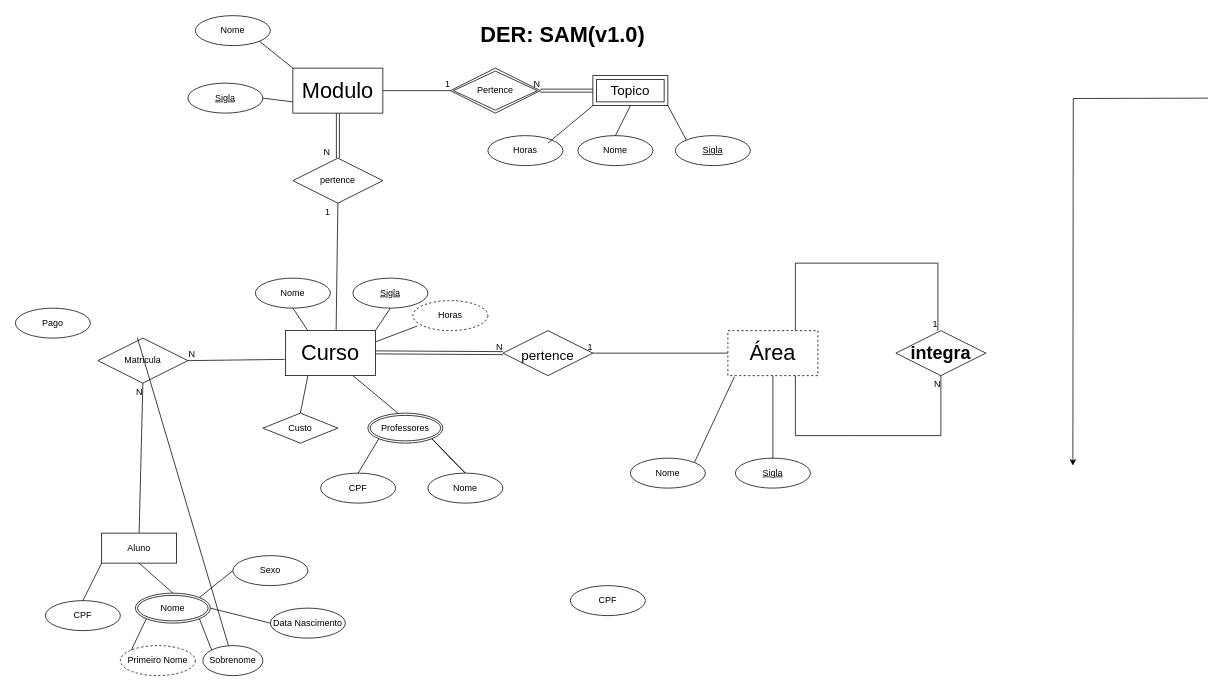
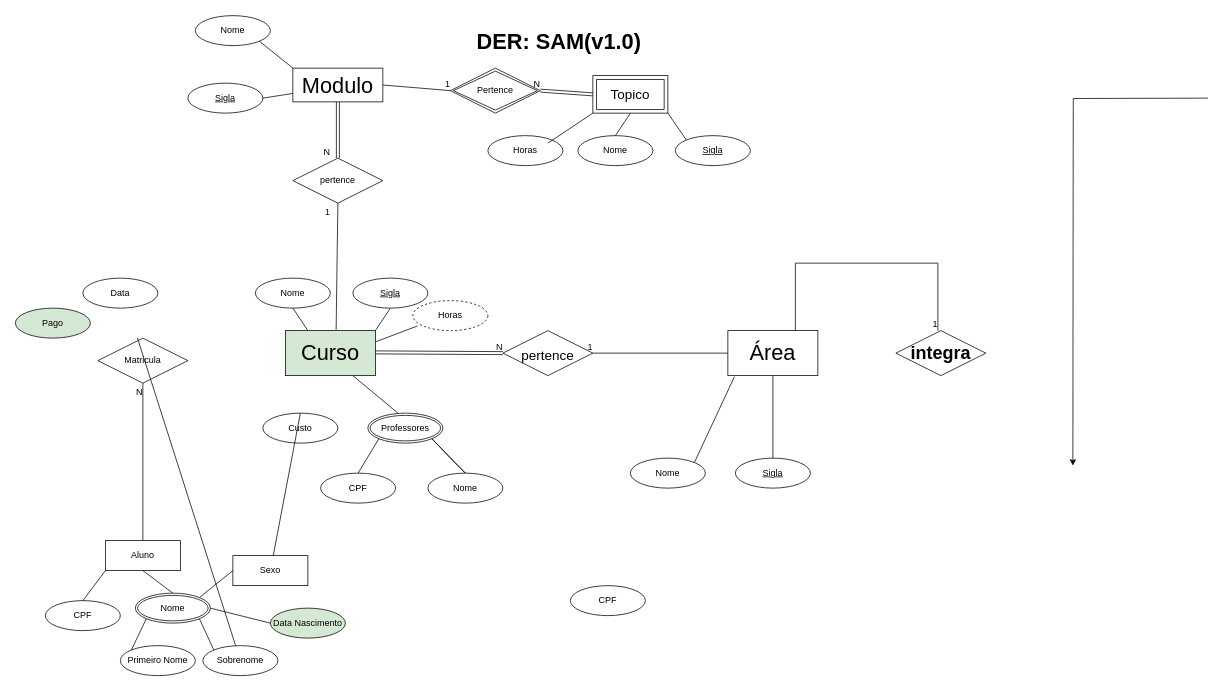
  <mxCell id="0" />
  <mxCell id="1" parent="0" />
- <mxCell id="2" value="DER: SAM(v1.0)&lt;br style=&quot;font-size: 29px;&quot;&gt;" style="text;html=1;strokeColor=none;fillColor=none;align=center;verticalAlign=middle;whiteSpace=wrap;rounded=0;fontSize=29;fontStyle=1" parent="1" vertex="1"><mxGeometry x="575" y="10" width="350" height="70" as="geometry" /></mxCell>
+ <mxCell id="2" value="DER: SAM(v1.0)&lt;br style=&quot;font-size: 29px;&quot;&gt;" style="text;html=1;strokeColor=none;fillColor=none;align=center;verticalAlign=middle;whiteSpace=wrap;rounded=0;fontSize=29;fontStyle=1" parent="1" vertex="1"><mxGeometry x="570" y="20" width="350" height="70" as="geometry" /></mxCell>
  <mxCell id="3" style="edgeStyle=orthogonalEdgeStyle;rounded=0;orthogonalLoop=1;jettySize=auto;html=1;exitX=1;exitY=0.5;exitDx=0;exitDy=0;fontSize=29;" parent="1" edge="1"><mxGeometry relative="1" as="geometry"><mxPoint x="1430" y="620" as="targetPoint" /><mxPoint x="1610" y="130" as="sourcePoint" /></mxGeometry></mxCell>
- <mxCell id="4" value="Curso" style="rounded=0;whiteSpace=wrap;html=1;fontSize=29;" parent="1" vertex="1"><mxGeometry x="380" y="440" width="120" height="60" as="geometry" /></mxCell>
- <mxCell id="5" value="Área" style="rounded=0;whiteSpace=wrap;html=1;fontSize=29;dashed=1;" parent="1" vertex="1"><mxGeometry x="970" y="440" width="120" height="60" as="geometry" /></mxCell>
+ <mxCell id="4" value="Curso" style="rounded=0;whiteSpace=wrap;html=1;fontSize=29;fillColor=#d5e8d4;" parent="1" vertex="1"><mxGeometry x="380" y="440" width="120" height="60" as="geometry" /></mxCell>
+ <mxCell id="5" value="Área" style="rounded=0;whiteSpace=wrap;html=1;fontSize=29;" parent="1" vertex="1"><mxGeometry x="970" y="440" width="120" height="60" as="geometry" /></mxCell>
  <mxCell id="6" value="" style="shape=link;html=1;rounded=0;fontSize=29;entryX=0;entryY=0.5;entryDx=0;entryDy=0;" parent="1" target="10" edge="1"><mxGeometry relative="1" as="geometry"><mxPoint x="500" y="469" as="sourcePoint" /><mxPoint x="660" y="469" as="targetPoint" /></mxGeometry></mxCell>
  <mxCell id="7" value="N" style="resizable=0;html=1;align=right;verticalAlign=bottom;" parent="6" connectable="0" vertex="1"><mxGeometry x="1" relative="1" as="geometry" /></mxCell>
  <mxCell id="8" value="" style="endArrow=none;html=1;rounded=0;fontSize=29;entryX=1;entryY=0.5;entryDx=0;entryDy=0;exitX=0;exitY=0.5;exitDx=0;exitDy=0;" parent="1" source="5" target="10" edge="1"><mxGeometry relative="1" as="geometry"><mxPoint x="920" y="380" as="sourcePoint" /><mxPoint x="800" y="470" as="targetPoint" /></mxGeometry></mxCell>
  <mxCell id="9" value="1" style="resizable=0;html=1;align=right;verticalAlign=bottom;" parent="8" connectable="0" vertex="1"><mxGeometry x="1" relative="1" as="geometry" /></mxCell>
  <mxCell id="10" value="&lt;font style=&quot;font-size: 18px&quot;&gt;pertence&lt;/font&gt;" style="shape=rhombus;perimeter=rhombusPerimeter;whiteSpace=wrap;html=1;align=center;fontSize=29;" parent="1" vertex="1"><mxGeometry x="670" y="440" width="120" height="60" as="geometry" /></mxCell>
  <mxCell id="11" value="&lt;h1&gt;integra&lt;/h1&gt;" style="shape=rhombus;perimeter=rhombusPerimeter;whiteSpace=wrap;html=1;align=center;" parent="1" vertex="1"><mxGeometry x="1194" y="440" width="120" height="60" as="geometry" /></mxCell>
  <mxCell id="12" value="" style="endArrow=none;html=1;rounded=0;exitX=0.75;exitY=0;exitDx=0;exitDy=0;" parent="1" source="5" edge="1"><mxGeometry relative="1" as="geometry"><mxPoint x="1090" y="440" as="sourcePoint" /><mxPoint x="1250" y="440" as="targetPoint" /><Array as="points"><mxPoint x="1060" y="350" /><mxPoint x="1250" y="350" /></Array></mxGeometry></mxCell>
  <mxCell id="13" value="1" style="resizable=0;html=1;align=right;verticalAlign=bottom;" parent="12" connectable="0" vertex="1"><mxGeometry x="1" relative="1" as="geometry" /></mxCell>
- <mxCell id="14" value="" style="endArrow=none;html=1;rounded=0;entryX=0.5;entryY=1;entryDx=0;entryDy=0;exitX=0.75;exitY=1;exitDx=0;exitDy=0;" parent="1" source="5" target="11" edge="1"><mxGeometry relative="1" as="geometry"><mxPoint x="900" y="400" as="sourcePoint" /><mxPoint x="1060" y="400" as="targetPoint" /><Array as="points"><mxPoint x="1060" y="580" /><mxPoint x="1140" y="580" /><mxPoint x="1254" y="580" /></Array></mxGeometry></mxCell>
- <mxCell id="15" value="N" style="resizable=0;html=1;align=right;verticalAlign=bottom;" parent="14" connectable="0" vertex="1"><mxGeometry x="1" relative="1" as="geometry"><mxPoint y="20" as="offset" /></mxGeometry></mxCell>
  <mxCell id="16" value="Nome" style="ellipse;whiteSpace=wrap;html=1;align=center;" parent="1" vertex="1"><mxGeometry y="610" width="100" height="40" as="geometry" x="840" /></mxCell>
  <mxCell id="17" value="Sigla" style="ellipse;whiteSpace=wrap;html=1;align=center;fontStyle=4;" parent="1" vertex="1"><mxGeometry x="980" y="610" width="100" height="40" as="geometry" /></mxCell>
  <mxCell id="18" value="" style="endArrow=none;html=1;rounded=0;entryX=0.073;entryY=1.023;entryDx=0;entryDy=0;entryPerimeter=0;exitX=1;exitY=0;exitDx=0;exitDy=0;" parent="1" source="16" target="5" edge="1"><mxGeometry relative="1" as="geometry"><mxPoint x="740" y="410" as="sourcePoint" /><mxPoint x="900" y="410" as="targetPoint" /></mxGeometry></mxCell>
  <mxCell id="19" value="" style="endArrow=none;html=1;rounded=0;entryX=0.5;entryY=1;entryDx=0;entryDy=0;exitX=0.5;exitY=0;exitDx=0;exitDy=0;" parent="1" source="17" target="5" edge="1"><mxGeometry relative="1" as="geometry"><mxPoint x="740" y="410" as="sourcePoint" /><mxPoint x="900" y="410" as="targetPoint" /></mxGeometry></mxCell>
  <mxCell id="20" value="Sigla" style="ellipse;whiteSpace=wrap;html=1;align=center;fontStyle=4;" parent="1" vertex="1"><mxGeometry x="470" y="370" width="100" height="40" as="geometry" /></mxCell>
  <mxCell id="21" value="Nome" style="ellipse;whiteSpace=wrap;html=1;align=center;" parent="1" vertex="1"><mxGeometry x="340" y="370" width="100" height="40" as="geometry" /></mxCell>
  <mxCell id="22" value="" style="endArrow=none;html=1;rounded=0;exitX=0.25;exitY=0;exitDx=0;exitDy=0;entryX=0.5;entryY=1;entryDx=0;entryDy=0;" parent="1" source="4" target="21" edge="1"><mxGeometry relative="1" as="geometry"><mxPoint x="740" y="410" as="sourcePoint" /><mxPoint x="900" y="410" as="targetPoint" /></mxGeometry></mxCell>
  <mxCell id="23" value="" style="endArrow=none;html=1;rounded=0;exitX=1;exitY=0;exitDx=0;exitDy=0;entryX=0.5;entryY=1;entryDx=0;entryDy=0;" parent="1" source="4" target="20" edge="1"><mxGeometry relative="1" as="geometry"><mxPoint x="740" y="410" as="sourcePoint" /><mxPoint x="900" y="410" as="targetPoint" /></mxGeometry></mxCell>
- <mxCell id="24" value="Custo" style="rhombus;whiteSpace=wrap;html=1;align=center;" parent="1" vertex="1"><mxGeometry x="350" y="550" width="100" height="40" as="geometry" /></mxCell>
+ <mxCell id="24" value="Custo" style="ellipse;whiteSpace=wrap;html=1;align=center;" parent="1" vertex="1"><mxGeometry x="350" y="550" width="100" height="40" as="geometry" /></mxCell>
  <mxCell id="25" value="" style="endArrow=none;html=1;rounded=0;exitX=0.5;exitY=0;exitDx=0;exitDy=0;entryX=0.75;entryY=1;entryDx=0;entryDy=0;" parent="1" target="4" edge="1"><mxGeometry relative="1" as="geometry"><mxPoint x="530" y="550" as="sourcePoint" /><mxPoint x="800" y="420" as="targetPoint" /></mxGeometry></mxCell>
- <mxCell id="26" value="" style="endArrow=none;html=1;rounded=0;entryX=0.25;entryY=1;entryDx=0;entryDy=0;exitX=0.5;exitY=0;exitDx=0;exitDy=0;" parent="1" source="24" target="4" edge="1"><mxGeometry relative="1" as="geometry"><mxPoint x="347" y="710" as="sourcePoint" /><mxPoint x="507" y="710" as="targetPoint" /></mxGeometry></mxCell>
+ <mxCell id="26" value="" style="endArrow=none;html=1;rounded=0;exitX=0.5;exitY=0;exitDx=0;exitDy=0;" parent="1" source="24" target="43" edge="1"><mxGeometry relative="1" as="geometry"><mxPoint x="347" y="710" as="sourcePoint" /><mxPoint x="507" y="710" as="targetPoint" /></mxGeometry></mxCell>
  <mxCell id="27" value="Professores" style="ellipse;shape=doubleEllipse;margin=3;whiteSpace=wrap;html=1;align=center;" parent="1" vertex="1"><mxGeometry x="490" y="550" width="100" height="40" as="geometry" /></mxCell>
  <mxCell id="28" value="Nome" style="ellipse;whiteSpace=wrap;html=1;align=center;" parent="1" vertex="1"><mxGeometry x="570" y="630" width="100" height="40" as="geometry" /></mxCell>
  <mxCell id="29" value="CPF" style="ellipse;whiteSpace=wrap;html=1;align=center;" parent="1" vertex="1"><mxGeometry x="427" y="630" width="100" height="40" as="geometry" /></mxCell>
  <mxCell id="30" value="" style="endArrow=none;html=1;rounded=0;exitX=0.5;exitY=0;exitDx=0;exitDy=0;entryX=1;entryY=1;entryDx=0;entryDy=0;" parent="1" source="28" target="27" edge="1"><mxGeometry relative="1" as="geometry"><mxPoint x="640" y="420" as="sourcePoint" /><mxPoint x="800" y="420" as="targetPoint" /></mxGeometry></mxCell>
  <mxCell id="31" value="" style="endArrow=none;html=1;rounded=0;exitX=0.5;exitY=0;exitDx=0;exitDy=0;entryX=1;entryY=1;entryDx=0;entryDy=0;" parent="1" source="28" target="27" edge="1"><mxGeometry relative="1" as="geometry"><mxPoint x="620" y="630" as="sourcePoint" /><mxPoint x="575.146" y="584.226" as="targetPoint" /><Array as="points"><mxPoint x="600" y="610" /></Array></mxGeometry></mxCell>
  <mxCell id="32" value="" style="endArrow=none;html=1;rounded=0;exitX=0.5;exitY=0;exitDx=0;exitDy=0;entryX=0;entryY=1;entryDx=0;entryDy=0;" parent="1" source="29" target="27" edge="1"><mxGeometry relative="1" as="geometry"><mxPoint x="560" y="590" as="sourcePoint" /><mxPoint x="720" y="590" as="targetPoint" /></mxGeometry></mxCell>
- <mxCell id="33" value="Aluno" style="whiteSpace=wrap;html=1;align=center;" parent="1" vertex="1"><mxGeometry x="135" y="710" width="100" height="40" as="geometry" /></mxCell>
+ <mxCell id="33" value="Aluno" style="whiteSpace=wrap;html=1;align=center;" parent="1" vertex="1"><mxGeometry x="140" y="720" width="100" height="40" as="geometry" /></mxCell>
  <mxCell id="34" value="CPF" style="ellipse;whiteSpace=wrap;html=1;align=center;" parent="1" vertex="1"><mxGeometry x="760" y="780" width="100" height="40" as="geometry" /></mxCell>
  <mxCell id="35" value="Nome" style="ellipse;shape=doubleEllipse;margin=3;whiteSpace=wrap;html=1;align=center;" parent="1" vertex="1"><mxGeometry x="180" y="790" width="100" height="40" as="geometry" /></mxCell>
- <mxCell id="36" value="Primeiro Nome" style="ellipse;whiteSpace=wrap;html=1;align=center;dashed=1;" parent="1" vertex="1"><mxGeometry x="160" y="860" width="100" height="40" as="geometry" /></mxCell>
- <mxCell id="37" value="Sobrenome" style="ellipse;whiteSpace=wrap;html=1;align=center;" parent="1" vertex="1"><mxGeometry x="270" y="860" width="80" height="40" as="geometry" /></mxCell>
+ <mxCell id="36" value="Primeiro Nome" style="ellipse;whiteSpace=wrap;html=1;align=center;" parent="1" vertex="1"><mxGeometry x="160" y="860" width="100" height="40" as="geometry" /></mxCell>
+ <mxCell id="37" value="Sobrenome" style="ellipse;whiteSpace=wrap;html=1;align=center;" parent="1" vertex="1"><mxGeometry x="270" y="860" width="100" height="40" as="geometry" /></mxCell>
  <mxCell id="38" value="" style="endArrow=none;html=1;rounded=0;exitX=0;exitY=0;exitDx=0;exitDy=0;entryX=0;entryY=1;entryDx=0;entryDy=0;" parent="1" source="36" target="35" edge="1"><mxGeometry relative="1" as="geometry"><mxPoint x="730" y="550" as="sourcePoint" /><mxPoint x="890" y="550" as="targetPoint" /></mxGeometry></mxCell>
  <mxCell id="39" value="" style="endArrow=none;html=1;rounded=0;entryX=0;entryY=0;entryDx=0;entryDy=0;exitX=1;exitY=1;exitDx=0;exitDy=0;" parent="1" source="35" target="37" edge="1"><mxGeometry relative="1" as="geometry"><mxPoint x="730" y="550" as="sourcePoint" /><mxPoint x="890" y="550" as="targetPoint" /><Array as="points" /></mxGeometry></mxCell>
  <mxCell id="40" value="" style="endArrow=none;html=1;rounded=0;exitX=0.5;exitY=0;exitDx=0;exitDy=0;entryX=0.5;entryY=1;entryDx=0;entryDy=0;" parent="1" source="35" target="33" edge="1"><mxGeometry relative="1" as="geometry"><mxPoint x="730" y="550" as="sourcePoint" /><mxPoint x="890" y="550" as="targetPoint" /></mxGeometry></mxCell>
  <mxCell id="41" value="CPF" style="ellipse;whiteSpace=wrap;html=1;align=center;" parent="1" vertex="1"><mxGeometry x="60" y="800" width="100" height="40" as="geometry" /></mxCell>
  <mxCell id="42" value="" style="endArrow=none;html=1;rounded=0;exitX=0.5;exitY=0;exitDx=0;exitDy=0;entryX=0;entryY=1;entryDx=0;entryDy=0;" parent="1" source="41" target="33" edge="1"><mxGeometry relative="1" as="geometry"><mxPoint x="330" y="650" as="sourcePoint" /><mxPoint x="490" y="650" as="targetPoint" /></mxGeometry></mxCell>
- <mxCell id="43" value="Sexo" style="ellipse;whiteSpace=wrap;html=1;align=center;" parent="1" vertex="1"><mxGeometry x="310" y="740" width="100" height="40" as="geometry" /></mxCell>
- <mxCell id="44" value="Data Nascimento" style="ellipse;whiteSpace=wrap;html=1;align=center;" parent="1" vertex="1"><mxGeometry x="360" y="810" width="100" height="40" as="geometry" /></mxCell>
+ <mxCell id="43" value="Sexo" style="whiteSpace=wrap;html=1;align=center;rounded=0;" parent="1" vertex="1"><mxGeometry x="310" y="740" width="100" height="40" as="geometry" /></mxCell>
+ <mxCell id="44" value="Data Nascimento" style="ellipse;whiteSpace=wrap;html=1;align=center;fillColor=#d5e8d4;" parent="1" vertex="1"><mxGeometry x="360" y="810" width="100" height="40" as="geometry" /></mxCell>
  <mxCell id="45" value="" style="endArrow=none;html=1;rounded=0;exitX=0;exitY=0.5;exitDx=0;exitDy=0;entryX=1;entryY=0.5;entryDx=0;entryDy=0;" parent="1" source="44" target="35" edge="1"><mxGeometry relative="1" as="geometry"><mxPoint x="330" y="650" as="sourcePoint" /><mxPoint x="490" y="650" as="targetPoint" /></mxGeometry></mxCell>
  <mxCell id="46" value="" style="endArrow=none;html=1;rounded=0;exitX=0;exitY=0.5;exitDx=0;exitDy=0;entryX=1;entryY=0;entryDx=0;entryDy=0;" parent="1" source="43" target="35" edge="1"><mxGeometry relative="1" as="geometry"><mxPoint x="330" y="650" as="sourcePoint" /><mxPoint x="490" y="650" as="targetPoint" /></mxGeometry></mxCell>
  <mxCell id="47" value="Matricula" style="shape=rhombus;perimeter=rhombusPerimeter;whiteSpace=wrap;html=1;align=center;" parent="1" vertex="1"><mxGeometry x="130" y="450" width="120" height="60" as="geometry" /></mxCell>
  <mxCell id="48" value="" style="endArrow=none;html=1;rounded=0;entryX=0.5;entryY=1;entryDx=0;entryDy=0;exitX=0.5;exitY=0;exitDx=0;exitDy=0;" parent="1" source="33" target="47" edge="1"><mxGeometry relative="1" as="geometry"><mxPoint x="330" y="650" as="sourcePoint" /><mxPoint x="490" y="650" as="targetPoint" /></mxGeometry></mxCell>
  <mxCell id="49" value="N" style="resizable=0;html=1;align=right;verticalAlign=bottom;" parent="48" connectable="0" vertex="1"><mxGeometry x="1" relative="1" as="geometry"><mxPoint y="20" as="offset" /></mxGeometry></mxCell>
- <mxCell id="50" value="" style="endArrow=none;html=1;rounded=0;exitX=-0.008;exitY=0.639;exitDx=0;exitDy=0;entryX=1;entryY=0.5;entryDx=0;entryDy=0;exitPerimeter=0;" parent="1" source="4" target="47" edge="1"><mxGeometry relative="1" as="geometry"><mxPoint x="220" y="710" as="sourcePoint" /><mxPoint x="250" y="550" as="targetPoint" /><Array as="points" /></mxGeometry></mxCell>
- <mxCell id="51" value="N" style="resizable=0;html=1;align=right;verticalAlign=bottom;" parent="50" connectable="0" vertex="1"><mxGeometry x="1" relative="1" as="geometry"><mxPoint x="10" as="offset" /></mxGeometry></mxCell>
- <mxCell id="52" value="Pago" style="ellipse;whiteSpace=wrap;html=1;align=center;" parent="1" vertex="1"><mxGeometry x="20" y="410" width="100" height="40" as="geometry" /></mxCell>
+ <mxCell id="52" value="Pago" style="ellipse;whiteSpace=wrap;html=1;align=center;fillColor=#d5e8d4;" parent="1" vertex="1"><mxGeometry x="20" y="410" width="100" height="40" as="geometry" /></mxCell>
+ <mxCell id="53" value="Data" style="ellipse;whiteSpace=wrap;html=1;align=center;" parent="1" vertex="1"><mxGeometry x="110" y="370" width="100" height="40" as="geometry" /></mxCell>
  <mxCell id="54" value="" style="endArrow=none;html=1;rounded=0;exitX=0.439;exitY=-0.006;exitDx=0;exitDy=0;exitPerimeter=0;" parent="1" source="47" target="37" edge="1"><mxGeometry relative="1" as="geometry"><mxPoint x="210" y="440" as="sourcePoint" /><mxPoint x="370" y="440" as="targetPoint" /></mxGeometry></mxCell>
  <mxCell id="55" value="" style="endArrow=none;html=1;rounded=0;exitX=0.564;exitY=-0.019;exitDx=0;exitDy=0;exitPerimeter=0;" parent="1" source="4" edge="1"><mxGeometry relative="1" as="geometry"><mxPoint x="330" y="400" as="sourcePoint" /><mxPoint x="450" y="270" as="targetPoint" /></mxGeometry></mxCell>
  <mxCell id="56" value="1" style="resizable=0;html=1;align=right;verticalAlign=bottom;" parent="55" connectable="0" vertex="1"><mxGeometry x="1" relative="1" as="geometry"><mxPoint x="-10" y="20" as="offset" /></mxGeometry></mxCell>
  <mxCell id="57" value="pertence" style="shape=rhombus;perimeter=rhombusPerimeter;whiteSpace=wrap;html=1;align=center;" parent="1" vertex="1"><mxGeometry x="390" y="210" width="120" height="60" as="geometry" /></mxCell>
- <mxCell id="58" value="Modulo" style="rounded=0;whiteSpace=wrap;html=1;fontSize=29;" parent="1" vertex="1"><mxGeometry x="390" y="90" width="120" height="60" as="geometry" /></mxCell>
+ <mxCell id="58" value="Modulo" style="rounded=0;whiteSpace=wrap;html=1;fontSize=29;" parent="1" vertex="1"><mxGeometry x="390" y="90" width="120" height="45" as="geometry" /></mxCell>
  <mxCell id="59" value="" style="shape=link;html=1;rounded=0;entryX=0.5;entryY=0;entryDx=0;entryDy=0;exitX=0.5;exitY=1;exitDx=0;exitDy=0;" parent="1" source="58" target="57" edge="1"><mxGeometry relative="1" as="geometry"><mxPoint x="480" y="140" as="sourcePoint" /><mxPoint x="530" y="270" as="targetPoint" /></mxGeometry></mxCell>
  <mxCell id="60" value="N" style="resizable=0;html=1;align=right;verticalAlign=bottom;" parent="59" connectable="0" vertex="1"><mxGeometry x="1" relative="1" as="geometry"><mxPoint x="-10" as="offset" /></mxGeometry></mxCell>
  <mxCell id="61" value="Nome" style="ellipse;whiteSpace=wrap;html=1;align=center;" parent="1" vertex="1"><mxGeometry x="260" y="20" width="100" height="40" as="geometry" /></mxCell>
  <mxCell id="62" value="Sigla" style="ellipse;whiteSpace=wrap;html=1;align=center;fontStyle=4;" parent="1" vertex="1"><mxGeometry x="250" y="110" width="100" height="40" as="geometry" /></mxCell>
  <mxCell id="63" value="" style="endArrow=none;html=1;rounded=0;entryX=0;entryY=0.75;entryDx=0;entryDy=0;exitX=1;exitY=0.5;exitDx=0;exitDy=0;" parent="1" source="62" target="58" edge="1"><mxGeometry relative="1" as="geometry"><mxPoint x="270" y="190" as="sourcePoint" /><mxPoint x="430" y="190" as="targetPoint" /></mxGeometry></mxCell>
  <mxCell id="64" value="" style="endArrow=none;html=1;rounded=0;entryX=0;entryY=0;entryDx=0;entryDy=0;exitX=1;exitY=1;exitDx=0;exitDy=0;" parent="1" source="61" target="58" edge="1"><mxGeometry relative="1" as="geometry"><mxPoint x="270" y="80" as="sourcePoint" /><mxPoint x="430" y="80" as="targetPoint" /></mxGeometry></mxCell>
  <mxCell id="65" value="Horas" style="ellipse;whiteSpace=wrap;html=1;align=center;dashed=1;" parent="1" vertex="1"><mxGeometry x="550" y="400" width="100" height="40" as="geometry" /></mxCell>
  <mxCell id="66" value="" style="endArrow=none;html=1;rounded=0;exitX=1;exitY=0.25;exitDx=0;exitDy=0;entryX=0.06;entryY=0.846;entryDx=0;entryDy=0;entryPerimeter=0;" parent="1" source="4" target="65" edge="1"><mxGeometry relative="1" as="geometry"><mxPoint x="520" y="450" as="sourcePoint" /><mxPoint x="680" y="450" as="targetPoint" /></mxGeometry></mxCell>
  <mxCell id="67" value="Pertence" style="shape=rhombus;double=1;perimeter=rhombusPerimeter;whiteSpace=wrap;html=1;align=center;" parent="1" vertex="1"><mxGeometry x="600" y="90" width="120" height="60" as="geometry" /></mxCell>
  <mxCell id="68" value="" style="endArrow=none;html=1;rounded=0;entryX=0;entryY=0.5;entryDx=0;entryDy=0;exitX=1;exitY=0.5;exitDx=0;exitDy=0;" parent="1" source="58" target="67" edge="1"><mxGeometry relative="1" as="geometry"><mxPoint x="510" y="160" as="sourcePoint" /><mxPoint x="670" y="160" as="targetPoint" /></mxGeometry></mxCell>
  <mxCell id="69" value="1" style="resizable=0;html=1;align=right;verticalAlign=bottom;" parent="68" connectable="0" vertex="1"><mxGeometry x="1" relative="1" as="geometry" /></mxCell>
- <mxCell id="70" value="&lt;font style=&quot;font-size: 18px&quot;&gt;Topico&lt;/font&gt;" style="shape=ext;margin=3;double=1;whiteSpace=wrap;html=1;align=center;" parent="1" vertex="1"><mxGeometry x="790" y="100" width="100" height="40" as="geometry" /></mxCell>
+ <mxCell id="70" value="&lt;font style=&quot;font-size: 18px&quot;&gt;Topico&lt;/font&gt;" style="shape=ext;margin=3;double=1;whiteSpace=wrap;html=1;align=center;" parent="1" vertex="1"><mxGeometry x="790" y="100" width="100" height="50" as="geometry" /></mxCell>
  <mxCell id="71" value="" style="shape=link;html=1;rounded=0;entryX=1;entryY=0.5;entryDx=0;entryDy=0;exitX=0;exitY=0.5;exitDx=0;exitDy=0;" parent="1" source="70" target="67" edge="1"><mxGeometry relative="1" as="geometry"><mxPoint x="520" y="270" as="sourcePoint" /><mxPoint x="680" y="270" as="targetPoint" /></mxGeometry></mxCell>
  <mxCell id="72" value="N" style="resizable=0;html=1;align=right;verticalAlign=bottom;" parent="71" connectable="0" vertex="1"><mxGeometry x="1" relative="1" as="geometry" /></mxCell>
  <mxCell id="73" value="Sigla" style="ellipse;whiteSpace=wrap;html=1;align=center;fontStyle=4;" parent="1" vertex="1"><mxGeometry x="900" y="180" width="100" height="40" as="geometry" /></mxCell>
  <mxCell id="74" value="Nome" style="ellipse;whiteSpace=wrap;html=1;align=center;" parent="1" vertex="1"><mxGeometry x="770" y="180" width="100" height="40" as="geometry" /></mxCell>
  <mxCell id="75" value="Horas" style="ellipse;whiteSpace=wrap;html=1;align=center;" parent="1" vertex="1"><mxGeometry x="650" y="180" width="100" height="40" as="geometry" /></mxCell>
  <mxCell id="76" value="" style="endArrow=none;html=1;rounded=0;exitX=0;exitY=1;exitDx=0;exitDy=0;" parent="1" source="70" edge="1"><mxGeometry relative="1" as="geometry"><mxPoint x="460" y="330" as="sourcePoint" /><mxPoint x="730" y="190" as="targetPoint" /></mxGeometry></mxCell>
  <mxCell id="77" value="" style="endArrow=none;html=1;rounded=0;entryX=0.5;entryY=1;entryDx=0;entryDy=0;exitX=0.5;exitY=0;exitDx=0;exitDy=0;" parent="1" source="74" target="70" edge="1"><mxGeometry relative="1" as="geometry"><mxPoint x="460" y="330" as="sourcePoint" /><mxPoint x="620" y="330" as="targetPoint" /></mxGeometry></mxCell>
  <mxCell id="78" value="" style="endArrow=none;html=1;rounded=0;entryX=1;entryY=1;entryDx=0;entryDy=0;exitX=0;exitY=0;exitDx=0;exitDy=0;" parent="1" source="73" target="70" edge="1"><mxGeometry relative="1" as="geometry"><mxPoint x="460" y="330" as="sourcePoint" /><mxPoint x="620" y="330" as="targetPoint" /></mxGeometry></mxCell>
